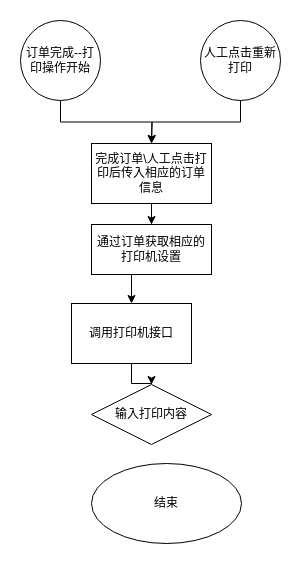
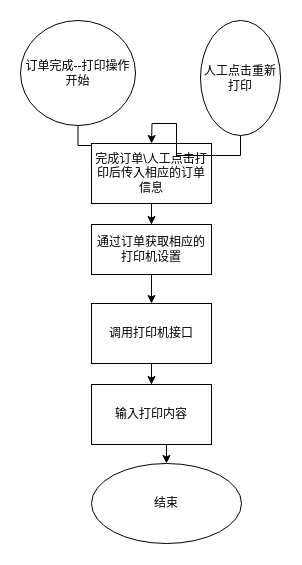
  <mxCell id="0" />
  <mxCell id="1" parent="0" />
  <mxCell id="2" style="edgeStyle=orthogonalEdgeStyle;rounded=0;orthogonalLoop=1;jettySize=auto;html=1;exitX=0.5;exitY=1;exitDx=0;exitDy=0;" edge="1" parent="1" source="3"><mxGeometry relative="1" as="geometry"><mxPoint x="151" y="143" as="targetPoint" /></mxGeometry></mxCell>
- <mxCell id="3" value="订单完成--打印操作开始" style="ellipse;whiteSpace=wrap;html=1;aspect=fixed;" vertex="1" parent="1"><mxGeometry x="20" y="20" width="80" height="80" as="geometry" /></mxCell>
+ <mxCell id="3" value="订单完成--打印操作开始" style="ellipse;whiteSpace=wrap;html=1;aspect=fixed;" vertex="1" parent="1"><mxGeometry x="20" y="20" width="115" height="105" as="geometry" /></mxCell>
  <mxCell id="4" style="edgeStyle=orthogonalEdgeStyle;rounded=0;orthogonalLoop=1;jettySize=auto;html=1;exitX=0.5;exitY=1;exitDx=0;exitDy=0;" edge="1" parent="1" source="5" target="9"><mxGeometry relative="1" as="geometry" /></mxCell>
  <mxCell id="5" value="完成订单\人工点击打印后传入相应的订单信息" style="rounded=0;whiteSpace=wrap;html=1;" vertex="1" parent="1"><mxGeometry x="91" y="143" width="120" height="60" as="geometry" /></mxCell>
  <mxCell id="6" style="edgeStyle=orthogonalEdgeStyle;rounded=0;orthogonalLoop=1;jettySize=auto;html=1;exitX=0.5;exitY=1;exitDx=0;exitDy=0;" edge="1" parent="1" source="7"><mxGeometry relative="1" as="geometry"><mxPoint x="151" y="143" as="targetPoint" /></mxGeometry></mxCell>
- <mxCell id="7" value="人工点击重新打印" style="ellipse;whiteSpace=wrap;html=1;aspect=fixed;" vertex="1" parent="1"><mxGeometry x="200" y="20" width="80" height="80" as="geometry" /></mxCell>
+ <mxCell id="7" value="人工点击重新打印" style="ellipse;whiteSpace=wrap;html=1;aspect=fixed;" vertex="1" parent="1"><mxGeometry x="200" y="20" width="80" height="115" as="geometry" /></mxCell>
  <mxCell id="8" style="edgeStyle=orthogonalEdgeStyle;rounded=0;orthogonalLoop=1;jettySize=auto;html=1;exitX=0.5;exitY=1;exitDx=0;exitDy=0;entryX=0.5;entryY=0;entryDx=0;entryDy=0;" edge="1" parent="1" source="9" target="14"><mxGeometry relative="1" as="geometry" /></mxCell>
  <mxCell id="9" value="通过订单获取相应的打印机设置" style="rounded=0;whiteSpace=wrap;html=1;" vertex="1" parent="1"><mxGeometry x="91" y="224" width="120" height="50" as="geometry" /></mxCell>
- <mxCell id="11" value="输入打印内容" style="rhombus;whiteSpace=wrap;html=1;" vertex="1" parent="1"><mxGeometry x="91" y="384" width="120" height="60" as="geometry" /></mxCell>
+ <mxCell id="10" style="edgeStyle=orthogonalEdgeStyle;rounded=0;orthogonalLoop=1;jettySize=auto;html=1;exitX=0.5;exitY=1;exitDx=0;exitDy=0;entryX=0.5;entryY=0;entryDx=0;entryDy=0;" edge="1" parent="1" source="11" target="12"><mxGeometry relative="1" as="geometry" /></mxCell>
+ <mxCell id="11" value="输入打印内容" style="whiteSpace=wrap;html=1;" vertex="1" parent="1"><mxGeometry x="91" y="384" width="120" height="60" as="geometry" /></mxCell>
  <mxCell id="12" value="结束" style="ellipse;whiteSpace=wrap;html=1;" vertex="1" parent="1"><mxGeometry x="91" y="463" width="150" height="80" as="geometry" /></mxCell>
  <mxCell id="13" style="edgeStyle=orthogonalEdgeStyle;rounded=0;orthogonalLoop=1;jettySize=auto;html=1;exitX=0.5;exitY=1;exitDx=0;exitDy=0;" edge="1" parent="1" source="14" target="11"><mxGeometry relative="1" as="geometry" /></mxCell>
- <mxCell id="14" value="调用打印机接口" style="whiteSpace=wrap;html=1;" vertex="1" parent="1"><mxGeometry x="71" y="303" width="120" height="60" as="geometry" /></mxCell>
+ <mxCell id="14" value="调用打印机接口" style="whiteSpace=wrap;html=1;" vertex="1" parent="1"><mxGeometry x="91" y="303" width="120" height="60" as="geometry" /></mxCell>
